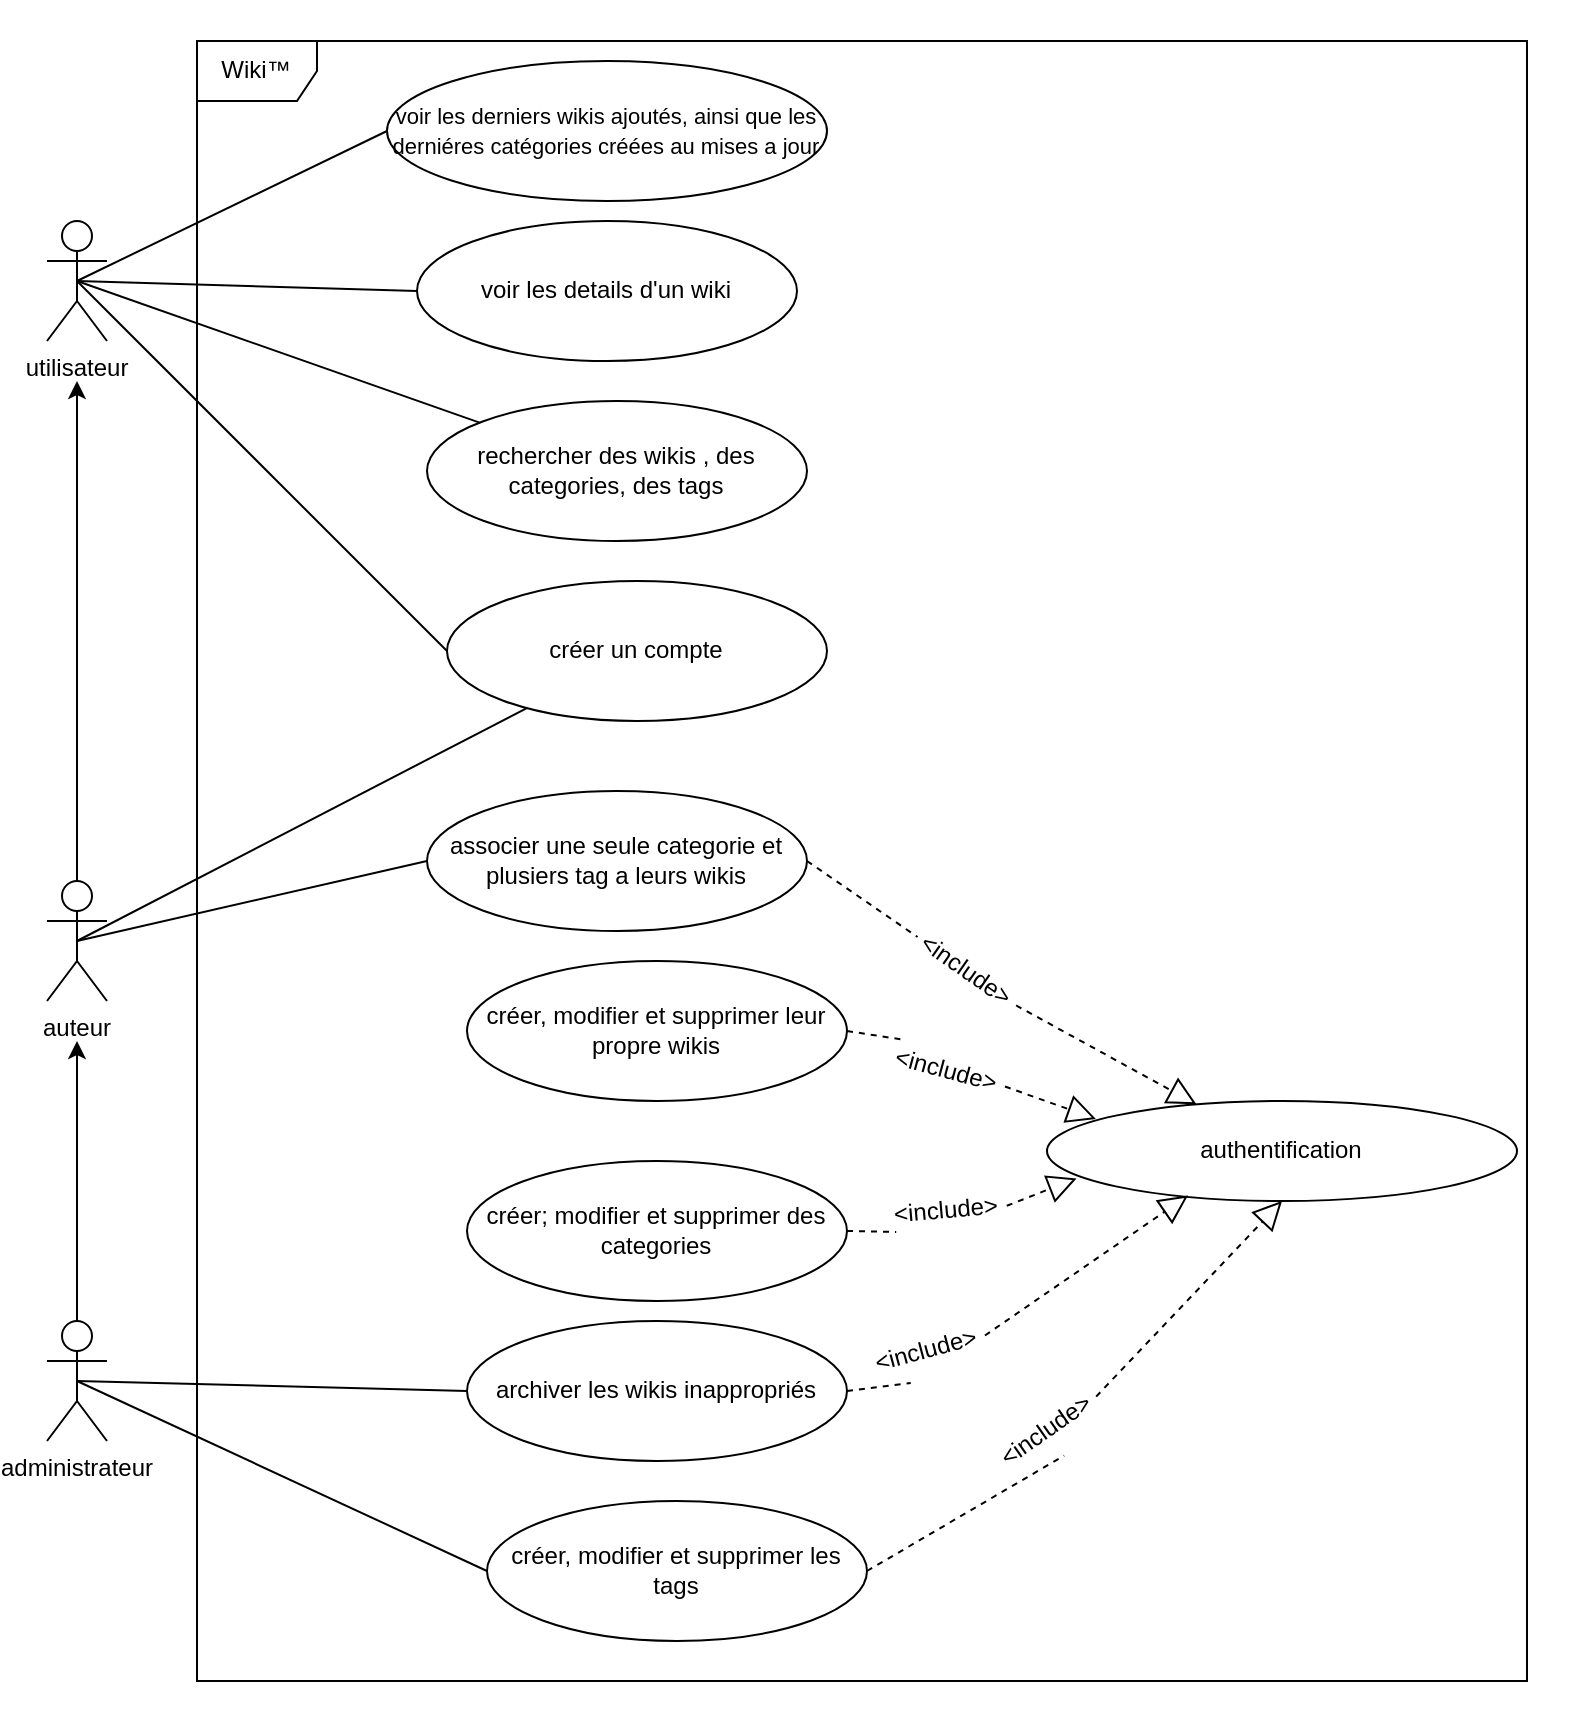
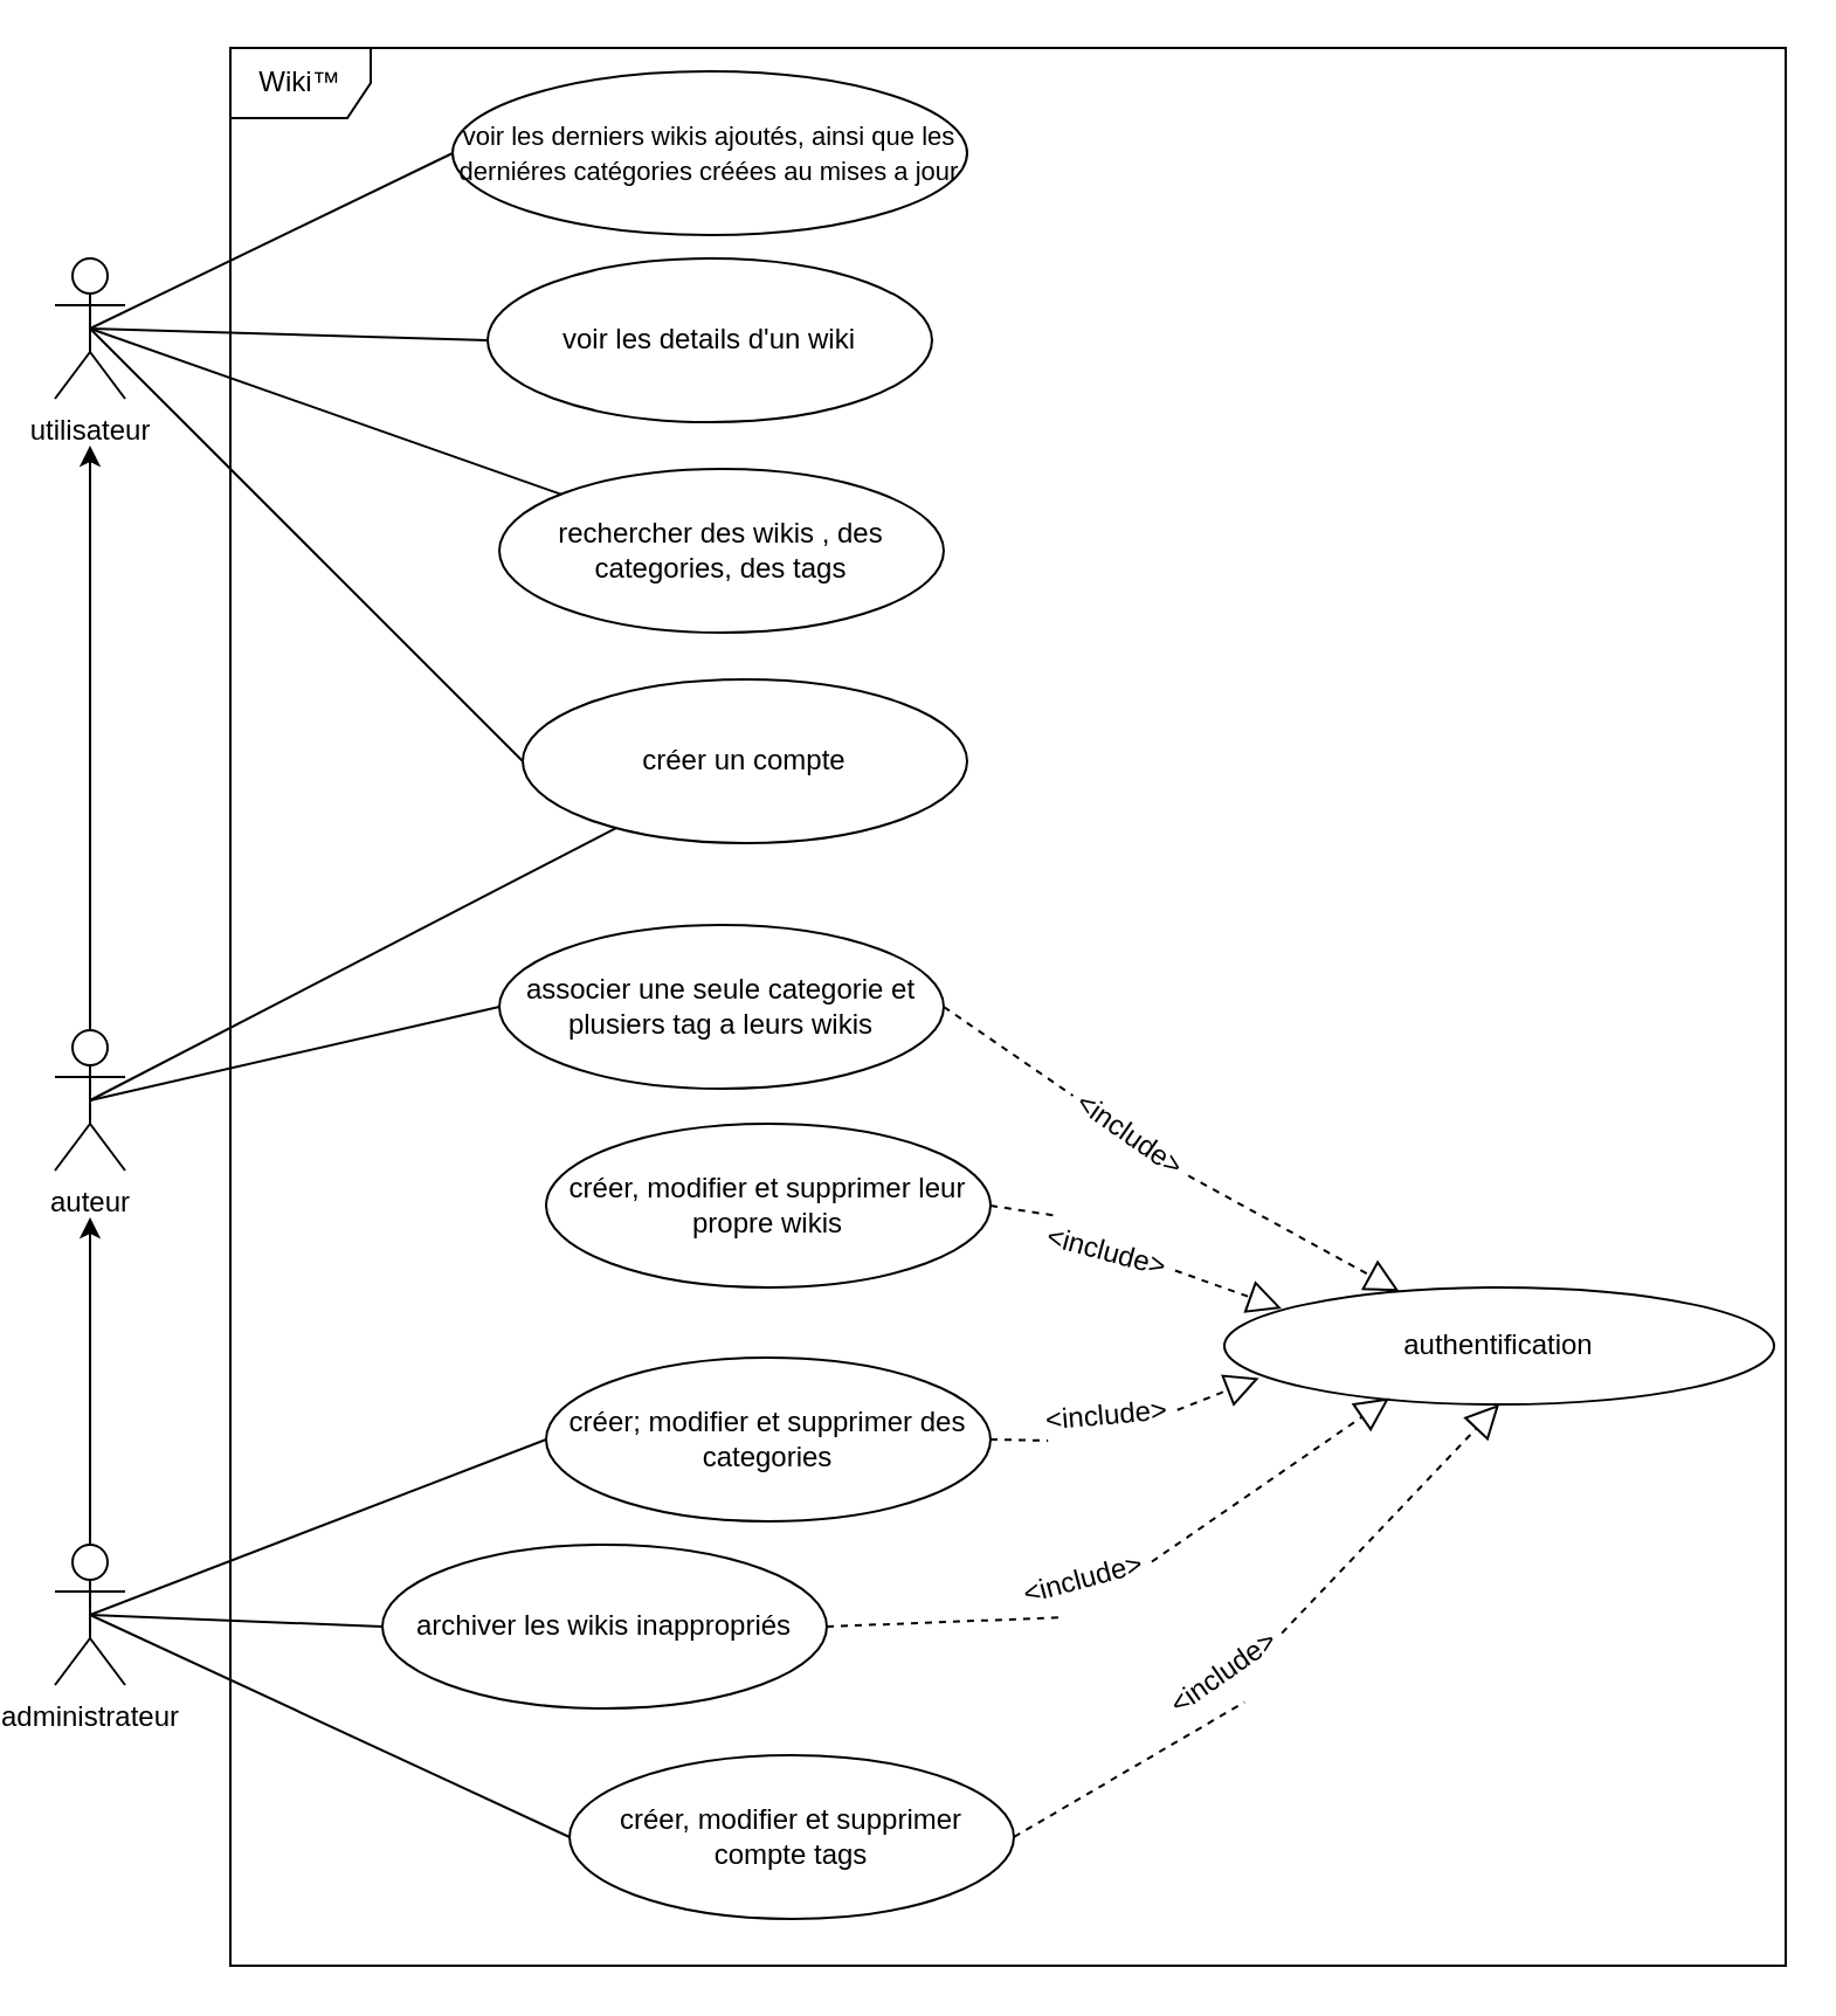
  <mxCell id="0" />
  <mxCell id="1" parent="0" />
  <mxCell id="2" value="utilisateur" style="shape=umlActor;verticalLabelPosition=bottom;verticalAlign=top;html=1;" parent="1" vertex="1"><mxGeometry x="20" y="110" width="30" height="60" as="geometry" /></mxCell>
  <mxCell id="3" value="auteur" style="shape=umlActor;verticalLabelPosition=bottom;verticalAlign=top;html=1;" parent="1" vertex="1"><mxGeometry x="20" y="440" width="30" height="60" as="geometry" /></mxCell>
  <mxCell id="4" value="administrateur" style="shape=umlActor;verticalLabelPosition=bottom;verticalAlign=top;html=1;" parent="1" vertex="1"><mxGeometry x="20" y="660" width="30" height="60" as="geometry" /></mxCell>
  <mxCell id="5" value="Wiki™" style="shape=umlFrame;whiteSpace=wrap;html=1;" parent="1" vertex="1"><mxGeometry x="95" width="665" height="820" as="geometry" y="20" /></mxCell>
  <mxCell id="6" value="&lt;font style=&quot;font-size: 11px;&quot;&gt;voir les derniers wikis ajoutés, ainsi que les derniéres catégories créées au mises a jour&lt;/font&gt;" style="ellipse;whiteSpace=wrap;html=1;" parent="1" vertex="1"><mxGeometry x="190" y="30" width="220" height="70" as="geometry" /></mxCell>
  <mxCell id="7" value="voir les details d'un wiki" style="ellipse;whiteSpace=wrap;html=1;" parent="1" vertex="1"><mxGeometry x="205" y="110" width="190" height="70" as="geometry" /></mxCell>
  <mxCell id="8" value="rechercher des wikis , des categories, des tags" style="ellipse;whiteSpace=wrap;html=1;" parent="1" vertex="1"><mxGeometry x="210" y="200" width="190" height="70" as="geometry" /></mxCell>
  <mxCell id="9" value="créer un compte" style="ellipse;whiteSpace=wrap;html=1;" parent="1" vertex="1"><mxGeometry x="220" y="290" width="190" height="70" as="geometry" /></mxCell>
  <mxCell id="10" value="associer une seule categorie et plusiers tag a leurs wikis" style="ellipse;whiteSpace=wrap;html=1;" parent="1" vertex="1"><mxGeometry x="210" y="395" width="190" height="70" as="geometry" /></mxCell>
  <mxCell id="11" value="créer, modifier et supprimer leur propre wikis" style="ellipse;whiteSpace=wrap;html=1;" parent="1" vertex="1"><mxGeometry x="230" y="480" width="190" height="70" as="geometry" /></mxCell>
  <mxCell id="12" value="créer; modifier et supprimer des categories" style="ellipse;whiteSpace=wrap;html=1;" parent="1" vertex="1"><mxGeometry x="230" y="580" width="190" height="70" as="geometry" /></mxCell>
- <mxCell id="13" value="créer, modifier et supprimer les tags" style="ellipse;whiteSpace=wrap;html=1;" parent="1" vertex="1"><mxGeometry x="240" y="750" width="190" height="70" as="geometry" /></mxCell>
- <mxCell id="14" value="archiver les wikis inappropriés" style="ellipse;whiteSpace=wrap;html=1;" parent="1" vertex="1"><mxGeometry x="230" y="660" width="190" height="70" as="geometry" /></mxCell>
+ <mxCell id="13" value="créer, modifier et supprimer compte tags" style="ellipse;whiteSpace=wrap;html=1;" parent="1" vertex="1"><mxGeometry x="240" y="750" width="190" height="70" as="geometry" /></mxCell>
+ <mxCell id="14" value="archiver les wikis inappropriés" style="ellipse;whiteSpace=wrap;html=1;" parent="1" vertex="1"><mxGeometry x="160" y="660" width="190" height="70" as="geometry" /></mxCell>
  <mxCell id="15" value="authentification" style="ellipse;whiteSpace=wrap;html=1;" parent="1" vertex="1"><mxGeometry x="520" y="550" width="235" height="50" as="geometry" /></mxCell>
  <mxCell id="16" value="" style="endArrow=none;html=1;exitX=0.5;exitY=0.5;exitDx=0;exitDy=0;exitPerimeter=0;entryX=0;entryY=0.5;entryDx=0;entryDy=0;" parent="1" source="2" target="6" edge="1"><mxGeometry width="50" height="50" relative="1" as="geometry"><mxPoint x="330" y="340" as="sourcePoint" /><mxPoint x="380" y="290" as="targetPoint" /></mxGeometry></mxCell>
  <mxCell id="17" value="" style="endArrow=none;html=1;exitX=0.5;exitY=0.5;exitDx=0;exitDy=0;exitPerimeter=0;" parent="1" source="2" target="8" edge="1"><mxGeometry width="50" height="50" relative="1" as="geometry"><mxPoint x="55" y="130" as="sourcePoint" /><mxPoint x="200" y="75" as="targetPoint" /></mxGeometry></mxCell>
  <mxCell id="18" value="" style="endArrow=none;html=1;exitX=0.5;exitY=0.5;exitDx=0;exitDy=0;exitPerimeter=0;entryX=0;entryY=0.5;entryDx=0;entryDy=0;" parent="1" source="2" target="9" edge="1"><mxGeometry width="50" height="50" relative="1" as="geometry"><mxPoint x="55" y="130" as="sourcePoint" /><mxPoint x="254.085" y="218.142" as="targetPoint" /></mxGeometry></mxCell>
  <mxCell id="19" value="" style="endArrow=none;html=1;exitX=0.5;exitY=0.5;exitDx=0;exitDy=0;exitPerimeter=0;entryX=0;entryY=0.5;entryDx=0;entryDy=0;" parent="1" source="2" target="7" edge="1"><mxGeometry width="50" height="50" relative="1" as="geometry"><mxPoint x="65" y="140" as="sourcePoint" /><mxPoint x="210" y="85" as="targetPoint" /></mxGeometry></mxCell>
  <mxCell id="20" value="" style="endArrow=classic;html=1;exitX=0.5;exitY=0;exitDx=0;exitDy=0;exitPerimeter=0;" parent="1" source="3" edge="1"><mxGeometry width="50" height="50" relative="1" as="geometry"><mxPoint x="150" y="340" as="sourcePoint" /><mxPoint x="35" y="190" as="targetPoint" /></mxGeometry></mxCell>
  <mxCell id="21" value="" style="endArrow=classic;html=1;exitX=0.5;exitY=0;exitDx=0;exitDy=0;exitPerimeter=0;" parent="1" source="4" edge="1"><mxGeometry width="50" height="50" relative="1" as="geometry"><mxPoint x="140" y="600" as="sourcePoint" /><mxPoint x="35" y="520" as="targetPoint" /><Array as="points" /></mxGeometry></mxCell>
  <mxCell id="22" value="" style="endArrow=none;html=1;exitX=0.5;exitY=0.5;exitDx=0;exitDy=0;exitPerimeter=0;entryX=0;entryY=0.5;entryDx=0;entryDy=0;" parent="1" source="3" target="10" edge="1"><mxGeometry width="50" height="50" relative="1" as="geometry"><mxPoint x="260" y="480" as="sourcePoint" /><mxPoint x="310" y="430" as="targetPoint" /></mxGeometry></mxCell>
  <mxCell id="23" value="" style="endArrow=none;html=1;exitX=0.5;exitY=0.5;exitDx=0;exitDy=0;exitPerimeter=0;" parent="1" source="3" target="9" edge="1"><mxGeometry width="50" height="50" relative="1" as="geometry"><mxPoint x="60" y="480" as="sourcePoint" /><mxPoint x="220" y="440" as="targetPoint" /></mxGeometry></mxCell>
  <mxCell id="24" value="" style="endArrow=none;html=1;entryX=0;entryY=0.5;entryDx=0;entryDy=0;exitX=0.5;exitY=0.5;exitDx=0;exitDy=0;exitPerimeter=0;" parent="1" source="4" target="14" edge="1"><mxGeometry width="50" height="50" relative="1" as="geometry"><mxPoint x="45" y="480" as="sourcePoint" /><mxPoint x="240" y="525" as="targetPoint" /></mxGeometry></mxCell>
  <mxCell id="25" value="" style="endArrow=none;html=1;entryX=0;entryY=0.5;entryDx=0;entryDy=0;exitX=0.5;exitY=0.5;exitDx=0;exitDy=0;exitPerimeter=0;" parent="1" source="4" target="13" edge="1"><mxGeometry width="50" height="50" relative="1" as="geometry"><mxPoint x="55" y="490" as="sourcePoint" /><mxPoint x="250" y="535" as="targetPoint" /></mxGeometry></mxCell>
+ <mxCell id="26" value="" style="endArrow=none;html=1;entryX=0;entryY=0.5;entryDx=0;entryDy=0;exitX=0.5;exitY=0.5;exitDx=0;exitDy=0;exitPerimeter=0;" parent="1" source="4" target="12" edge="1"><mxGeometry width="50" height="50" relative="1" as="geometry"><mxPoint x="65" y="500" as="sourcePoint" /><mxPoint x="260" y="545" as="targetPoint" /></mxGeometry></mxCell>
  <mxCell id="27" value="" style="endArrow=block;dashed=1;endFill=0;endSize=12;html=1;exitX=1;exitY=0.5;exitDx=0;exitDy=0;startArrow=none;" parent="1" source="41" target="15" edge="1"><mxGeometry width="160" relative="1" as="geometry"><mxPoint x="430" y="440" as="sourcePoint" /><mxPoint x="590" y="440" as="targetPoint" /></mxGeometry></mxCell>
  <mxCell id="28" value="" style="endArrow=block;dashed=1;endFill=0;endSize=12;html=1;exitX=1;exitY=0.5;exitDx=0;exitDy=0;entryX=0.104;entryY=0.179;entryDx=0;entryDy=0;entryPerimeter=0;startArrow=none;" parent="1" source="39" target="15" edge="1"><mxGeometry width="160" relative="1" as="geometry"><mxPoint x="410" y="440" as="sourcePoint" /><mxPoint x="581.744" y="563.839" as="targetPoint" /></mxGeometry></mxCell>
  <mxCell id="29" value="" style="endArrow=block;dashed=1;endFill=0;endSize=12;html=1;exitX=1;exitY=0.5;exitDx=0;exitDy=0;entryX=0.5;entryY=1;entryDx=0;entryDy=0;startArrow=none;" parent="1" source="37" target="15" edge="1"><mxGeometry width="160" relative="1" as="geometry"><mxPoint x="430" y="525" as="sourcePoint" /><mxPoint x="549.76" y="572.53" as="targetPoint" /></mxGeometry></mxCell>
  <mxCell id="30" value="" style="endArrow=block;dashed=1;endFill=0;endSize=12;html=1;exitX=1;exitY=0.5;exitDx=0;exitDy=0;entryX=0.3;entryY=0.946;entryDx=0;entryDy=0;entryPerimeter=0;startArrow=none;" parent="1" source="33" target="15" edge="1"><mxGeometry width="160" relative="1" as="geometry"><mxPoint x="440" y="535" as="sourcePoint" /><mxPoint x="559.76" y="582.53" as="targetPoint" /></mxGeometry></mxCell>
  <mxCell id="31" value="" style="endArrow=block;dashed=1;endFill=0;endSize=12;html=1;exitX=1;exitY=0.5;exitDx=0;exitDy=0;entryX=0.063;entryY=0.774;entryDx=0;entryDy=0;entryPerimeter=0;startArrow=none;" parent="1" source="35" target="15" edge="1"><mxGeometry width="160" relative="1" as="geometry"><mxPoint x="450" y="545" as="sourcePoint" /><mxPoint x="569.76" y="592.53" as="targetPoint" /></mxGeometry></mxCell>
  <mxCell id="32" value="" style="endArrow=none;dashed=1;endFill=0;endSize=12;html=1;exitX=1;exitY=0.5;exitDx=0;exitDy=0;entryX=0.3;entryY=0.946;entryDx=0;entryDy=0;entryPerimeter=0;" parent="1" source="14" target="33" edge="1"><mxGeometry width="160" relative="1" as="geometry"><mxPoint x="420" y="695" as="sourcePoint" /><mxPoint x="577" y="616.22" as="targetPoint" /></mxGeometry></mxCell>
  <mxCell id="33" value="&amp;lt;include&amp;gt;" style="text;html=1;strokeColor=none;fillColor=none;align=center;verticalAlign=middle;whiteSpace=wrap;rounded=0;rotation=-15;" parent="1" vertex="1"><mxGeometry x="430" y="660" width="60" height="30" as="geometry" /></mxCell>
  <mxCell id="34" value="" style="endArrow=none;dashed=1;endFill=0;endSize=12;html=1;exitX=1;exitY=0.5;exitDx=0;exitDy=0;entryX=0.063;entryY=0.774;entryDx=0;entryDy=0;entryPerimeter=0;" parent="1" source="12" target="35" edge="1"><mxGeometry width="160" relative="1" as="geometry"><mxPoint x="420" y="615" as="sourcePoint" /><mxPoint x="531.97" y="604.18" as="targetPoint" /></mxGeometry></mxCell>
  <mxCell id="35" value="&amp;lt;include&amp;gt;" style="text;html=1;strokeColor=none;fillColor=none;align=center;verticalAlign=middle;whiteSpace=wrap;rounded=0;rotation=-5;" parent="1" vertex="1"><mxGeometry x="440" y="590" width="60" height="30" as="geometry" /></mxCell>
  <mxCell id="36" value="" style="endArrow=none;dashed=1;endFill=0;endSize=12;html=1;exitX=1;exitY=0.5;exitDx=0;exitDy=0;entryX=0.5;entryY=1;entryDx=0;entryDy=0;" parent="1" source="13" target="37" edge="1"><mxGeometry width="160" relative="1" as="geometry"><mxPoint x="430" y="785" as="sourcePoint" /><mxPoint x="615" y="620" as="targetPoint" /></mxGeometry></mxCell>
  <mxCell id="37" value="&amp;lt;include&amp;gt;" style="text;html=1;strokeColor=none;fillColor=none;align=center;verticalAlign=middle;whiteSpace=wrap;rounded=0;rotation=-35;" parent="1" vertex="1"><mxGeometry x="490" y="700" width="60" height="30" as="geometry" /></mxCell>
  <mxCell id="38" value="" style="endArrow=none;dashed=1;endFill=0;endSize=12;html=1;exitX=1;exitY=0.5;exitDx=0;exitDy=0;entryX=0.104;entryY=0.179;entryDx=0;entryDy=0;entryPerimeter=0;" parent="1" source="11" target="39" edge="1"><mxGeometry width="160" relative="1" as="geometry"><mxPoint x="420" y="515" as="sourcePoint" /><mxPoint x="539.76" y="562.53" as="targetPoint" /></mxGeometry></mxCell>
  <mxCell id="39" value="&amp;lt;include&amp;gt;" style="text;html=1;strokeColor=none;fillColor=none;align=center;verticalAlign=middle;whiteSpace=wrap;rounded=0;rotation=15;" parent="1" vertex="1"><mxGeometry x="440" y="520" width="60" height="30" as="geometry" /></mxCell>
  <mxCell id="40" value="" style="endArrow=none;dashed=1;endFill=0;endSize=12;html=1;exitX=1;exitY=0.5;exitDx=0;exitDy=0;" parent="1" source="10" target="41" edge="1"><mxGeometry width="160" relative="1" as="geometry"><mxPoint x="400" y="430" as="sourcePoint" /><mxPoint x="571.725" y="553.842" as="targetPoint" /></mxGeometry></mxCell>
  <mxCell id="41" value="&amp;lt;include&amp;gt;" style="text;html=1;strokeColor=none;fillColor=none;align=center;verticalAlign=middle;whiteSpace=wrap;rounded=0;rotation=35;" parent="1" vertex="1"><mxGeometry x="450" y="470" width="60" height="30" as="geometry" /></mxCell>
